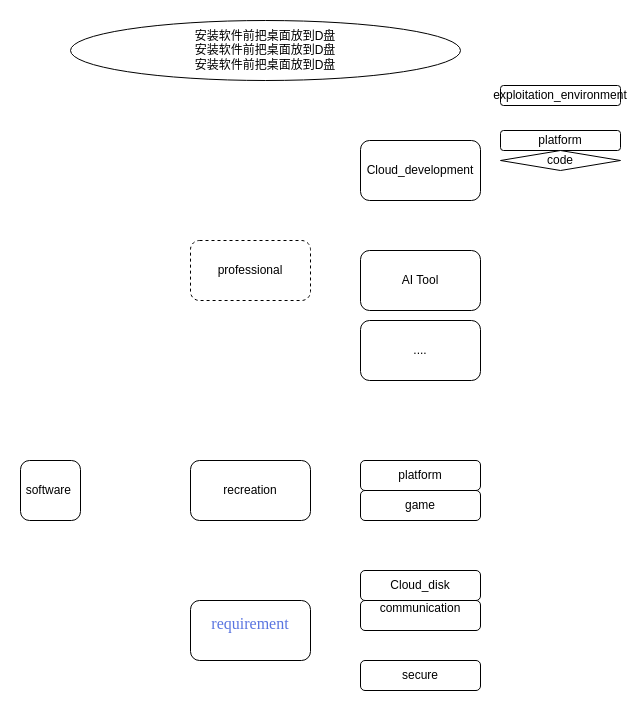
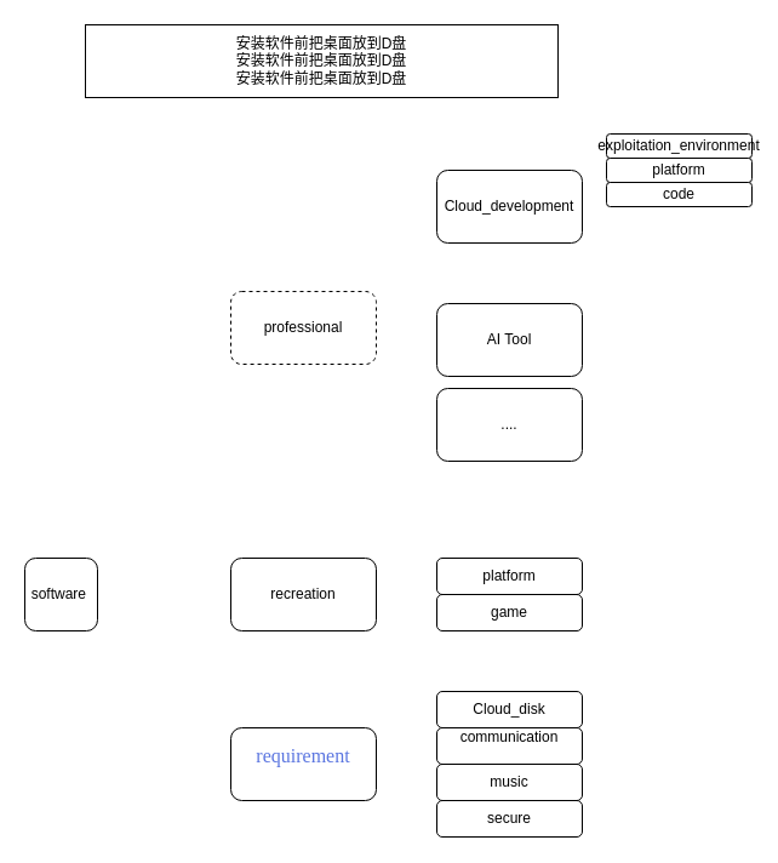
  <mxCell id="0" />
  <mxCell id="1" parent="0" />
  <mxCell id="2" value="software&amp;nbsp;" style="rounded=1;whiteSpace=wrap;html=1;" parent="1" vertex="1"><mxGeometry x="20" y="460" width="60" height="60" as="geometry" /></mxCell>
  <mxCell id="3" value="professional" style="rounded=1;whiteSpace=wrap;html=1;dashed=1;" parent="1" vertex="1"><mxGeometry x="190" y="240" width="120" height="60" as="geometry" /></mxCell>
  <mxCell id="4" value="recreation" style="rounded=1;whiteSpace=wrap;html=1;" parent="1" vertex="1"><mxGeometry x="190" y="460" width="120" height="60" as="geometry" /></mxCell>
  <mxCell id="5" value="platform" style="rounded=1;whiteSpace=wrap;html=1;" parent="1" vertex="1"><mxGeometry x="360" y="460" width="120" height="30" as="geometry" /></mxCell>
  <mxCell id="6" value="game" style="rounded=1;whiteSpace=wrap;html=1;" parent="1" vertex="1"><mxGeometry x="360" y="490" width="120" height="30" as="geometry" /></mxCell>
  <mxCell id="7" value="Cloud_development" style="rounded=1;whiteSpace=wrap;html=1;" parent="1" vertex="1"><mxGeometry x="360" y="140" width="120" height="60" as="geometry" /></mxCell>
  <mxCell id="8" value="platform" style="rounded=1;whiteSpace=wrap;html=1;" parent="1" vertex="1"><mxGeometry x="500" y="130" width="120" height="20" as="geometry" /></mxCell>
- <mxCell id="9" value="code" style="rhombus;whiteSpace=wrap;html=1;" parent="1" vertex="1"><mxGeometry x="500" y="150" width="120" height="20" as="geometry" /></mxCell>
- <mxCell id="10" value="exploitation_environment" style="rounded=1;whiteSpace=wrap;html=1;" parent="1" vertex="1"><mxGeometry x="500" y="85" width="120" height="20" as="geometry" /></mxCell>
+ <mxCell id="9" value="code" style="rounded=1;whiteSpace=wrap;html=1;" parent="1" vertex="1"><mxGeometry x="500" y="150" width="120" height="20" as="geometry" /></mxCell>
+ <mxCell id="10" value="exploitation_environment" style="rounded=1;whiteSpace=wrap;html=1;" parent="1" vertex="1"><mxGeometry x="500" y="110" width="120" height="20" as="geometry" /></mxCell>
  <mxCell id="11" value="AI&amp;nbsp;Tool" style="rounded=1;whiteSpace=wrap;html=1;" parent="1" vertex="1"><mxGeometry x="360" y="250" width="120" height="60" as="geometry" /></mxCell>
- <mxCell id="12" value="安装软件前把桌面放到D盘&lt;div&gt;安装软件前把桌面放到D盘&lt;br&gt;&lt;/div&gt;&lt;div&gt;安装软件前把桌面放到D盘&lt;/div&gt;" style="ellipse;whiteSpace=wrap;html=1;" parent="1" vertex="1"><mxGeometry x="70" y="20" width="390" height="60" as="geometry" /></mxCell>
+ <mxCell id="12" value="安装软件前把桌面放到D盘&lt;div&gt;安装软件前把桌面放到D盘&lt;br&gt;&lt;/div&gt;&lt;div&gt;安装软件前把桌面放到D盘&lt;/div&gt;" style="rounded=0;whiteSpace=wrap;html=1;" parent="1" vertex="1"><mxGeometry x="70" y="20" width="390" height="60" as="geometry" /></mxCell>
  <mxCell id="13" value="...." style="rounded=1;whiteSpace=wrap;html=1;" vertex="1" parent="1"><mxGeometry x="360" y="320" width="120" height="60" as="geometry" /></mxCell>
  <mxCell id="14" value="Cloud_disk" style="rounded=1;whiteSpace=wrap;html=1;" vertex="1" parent="1"><mxGeometry x="360" y="570" width="120" height="30" as="geometry" /></mxCell>
  <mxCell id="15" value="&#10;&lt;span style=&quot;color: rgb(90, 117, 224); font-family: PingFangSC-Regular, &amp;quot;Microsoft YaHei&amp;quot;, Segoe&amp;nbsp;UI&amp;nbsp;Variable&amp;nbsp;Static&amp;nbsp;Display; font-size: 16px; font-style: normal; font-variant-ligatures: normal; font-variant-caps: normal; font-weight: 400; letter-spacing: normal; orphans: 2; text-align: start; text-indent: 0px; text-transform: none; widows: 2; word-spacing: 0px; -webkit-text-stroke-width: 0px; white-space: normal; background-color: rgb(255, 255, 255); text-decoration-thickness: initial; text-decoration-style: initial; text-decoration-color: initial; display: inline !important; float: none;&quot;&gt;requirement&lt;/span&gt;&#10;&#10;" style="rounded=1;whiteSpace=wrap;html=1;" vertex="1" parent="1"><mxGeometry x="190" y="600" width="120" height="60" as="geometry" /></mxCell>
  <mxCell id="16" value="&lt;div&gt;communication&lt;/div&gt;&lt;div&gt;&lt;br&gt;&lt;/div&gt;" style="rounded=1;whiteSpace=wrap;html=1;" vertex="1" parent="1"><mxGeometry x="360" y="600" width="120" height="30" as="geometry" /></mxCell>
+ <mxCell id="17" value="music" style="rounded=1;whiteSpace=wrap;html=1;" vertex="1" parent="1"><mxGeometry x="360" y="630" width="120" height="30" as="geometry" /></mxCell>
  <mxCell id="18" value="secure" style="rounded=1;whiteSpace=wrap;html=1;" vertex="1" parent="1"><mxGeometry x="360" y="660" width="120" height="30" as="geometry" /></mxCell>
